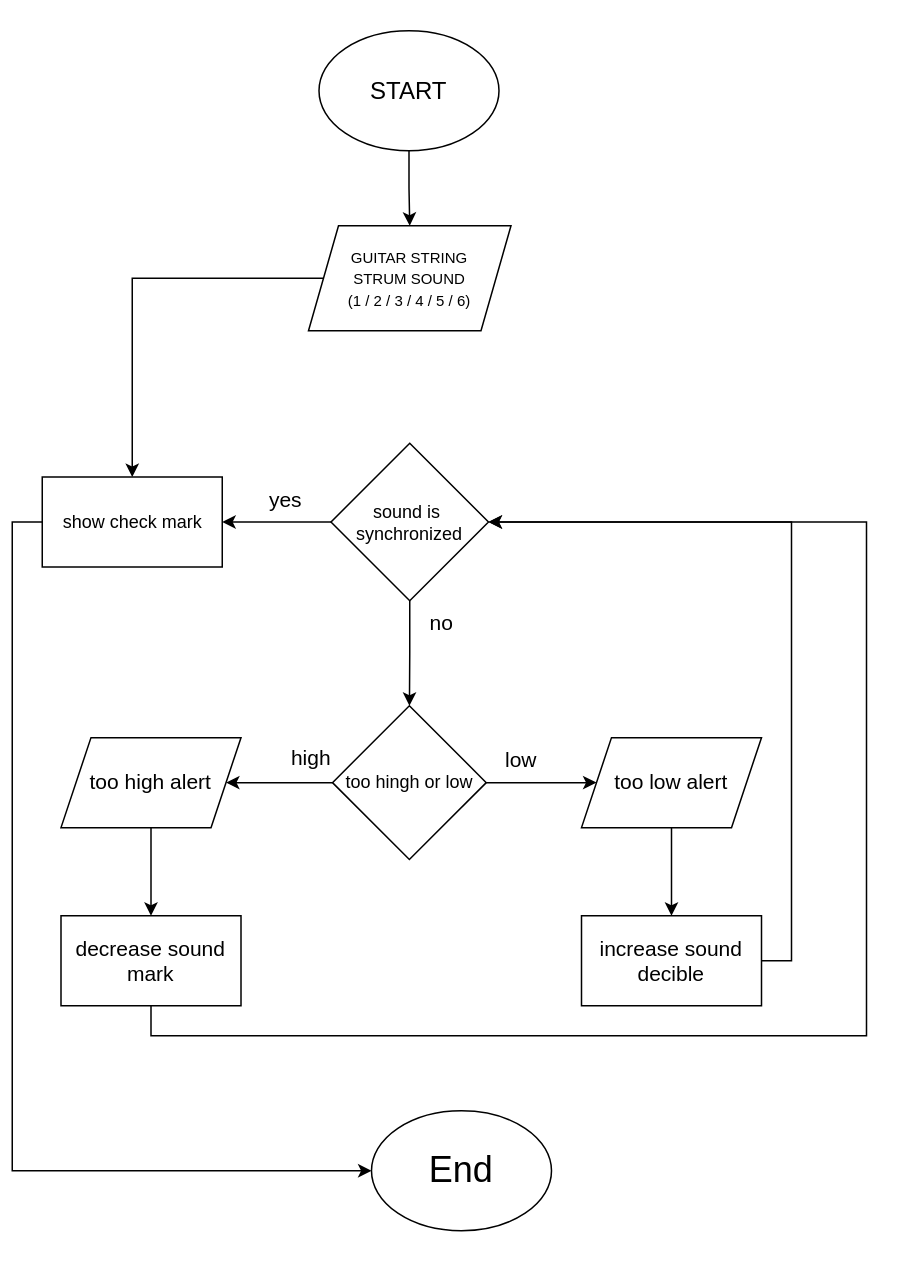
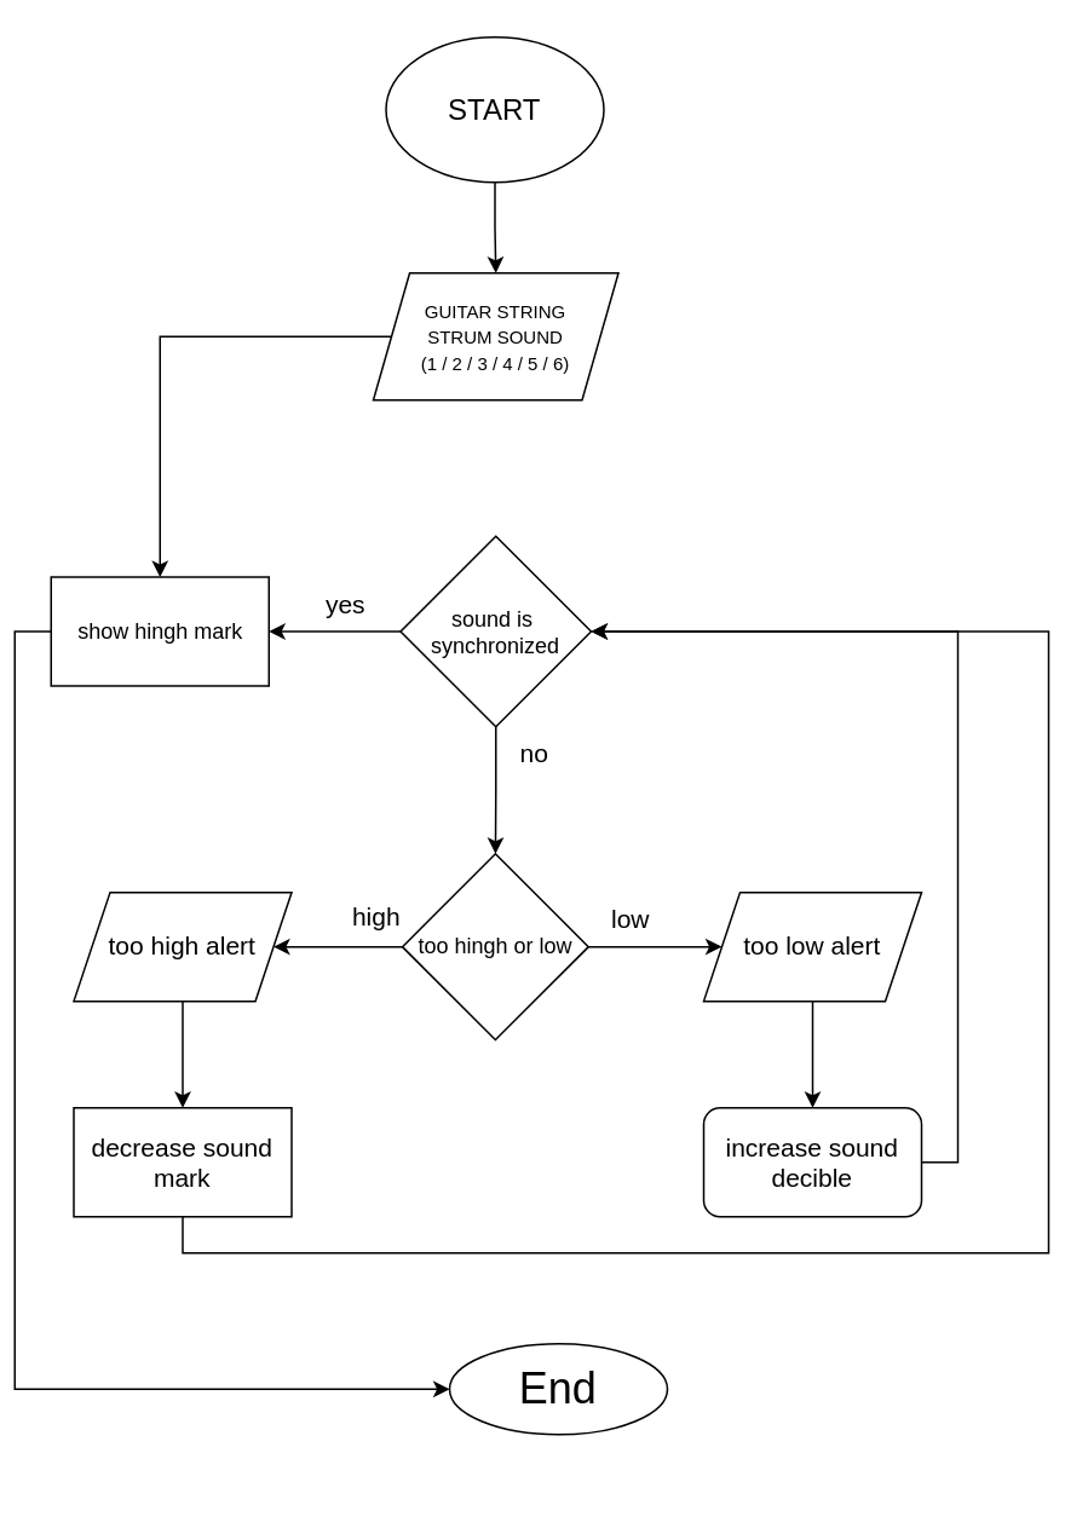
  <mxCell id="0" />
  <mxCell id="1" parent="0" />
  <mxCell id="2" value="" style="edgeStyle=orthogonalEdgeStyle;rounded=0;orthogonalLoop=1;jettySize=auto;html=1;fontSize=18;" edge="1" parent="1" source="3" target="5"><mxGeometry relative="1" as="geometry" /></mxCell>
  <mxCell id="3" value="&lt;font size=&quot;3&quot;&gt;START&lt;br&gt;&lt;/font&gt;" style="ellipse;whiteSpace=wrap;html=1;" vertex="1" parent="1"><mxGeometry x="205" y="20" width="120" height="80" as="geometry" /></mxCell>
  <mxCell id="4" value="" style="edgeStyle=orthogonalEdgeStyle;rounded=0;orthogonalLoop=1;jettySize=auto;html=1;fontSize=14;" edge="1" parent="1" source="5" target="10"><mxGeometry relative="1" as="geometry" /></mxCell>
  <mxCell id="5" value="&lt;font style=&quot;font-size: 10px;&quot;&gt;GUITAR STRING&lt;br&gt;STRUM SOUND&lt;br&gt;(1 / 2 / 3 / 4 / 5 / 6)&lt;/font&gt;" style="shape=parallelogram;perimeter=parallelogramPerimeter;whiteSpace=wrap;html=1;fixedSize=1;" vertex="1" parent="1"><mxGeometry x="198" y="150" width="135" height="70" as="geometry" /></mxCell>
  <mxCell id="6" value="" style="edgeStyle=orthogonalEdgeStyle;rounded=0;orthogonalLoop=1;jettySize=auto;html=1;fontSize=14;" edge="1" parent="1" source="8" target="10"><mxGeometry relative="1" as="geometry" /></mxCell>
  <mxCell id="7" value="" style="edgeStyle=orthogonalEdgeStyle;rounded=0;orthogonalLoop=1;jettySize=auto;html=1;fontSize=14;" edge="1" parent="1" source="8" target="14"><mxGeometry relative="1" as="geometry" /></mxCell>
  <mxCell id="8" value="sound is&amp;nbsp;&lt;br&gt;synchronized" style="rhombus;whiteSpace=wrap;html=1;" vertex="1" parent="1"><mxGeometry x="213" y="295" width="105" height="105" as="geometry" /></mxCell>
  <mxCell id="9" style="edgeStyle=orthogonalEdgeStyle;rounded=0;orthogonalLoop=1;jettySize=auto;html=1;exitX=0;exitY=0.5;exitDx=0;exitDy=0;entryX=0;entryY=0.5;entryDx=0;entryDy=0;fontSize=24;" edge="1" parent="1" source="10" target="26"><mxGeometry relative="1" as="geometry" /></mxCell>
- <mxCell id="10" value="show check mark" style="whiteSpace=wrap;html=1;" vertex="1" parent="1"><mxGeometry x="20.5" y="317.5" width="120" height="60" as="geometry" /></mxCell>
+ <mxCell id="10" value="show hingh mark" style="whiteSpace=wrap;html=1;" vertex="1" parent="1"><mxGeometry x="20.5" y="317.5" width="120" height="60" as="geometry" /></mxCell>
  <mxCell id="11" value="yes" style="text;html=1;strokeColor=none;fillColor=none;align=center;verticalAlign=middle;whiteSpace=wrap;rounded=0;fontSize=14;" vertex="1" parent="1"><mxGeometry x="153" y="317.5" width="60" height="30" as="geometry" /></mxCell>
  <mxCell id="12" value="" style="edgeStyle=orthogonalEdgeStyle;rounded=0;orthogonalLoop=1;jettySize=auto;html=1;fontSize=10;entryX=0;entryY=0.5;entryDx=0;entryDy=0;" edge="1" parent="1" source="14" target="20"><mxGeometry relative="1" as="geometry"><mxPoint x="378" y="521.31" as="targetPoint" /></mxGeometry></mxCell>
  <mxCell id="13" value="" style="edgeStyle=orthogonalEdgeStyle;rounded=0;orthogonalLoop=1;jettySize=auto;html=1;fontSize=10;entryX=1;entryY=0.5;entryDx=0;entryDy=0;" edge="1" parent="1" source="14" target="18"><mxGeometry relative="1" as="geometry"><mxPoint x="153" y="521.25" as="targetPoint" /></mxGeometry></mxCell>
  <mxCell id="14" value="too hingh or low" style="rhombus;whiteSpace=wrap;html=1;" vertex="1" parent="1"><mxGeometry x="214" y="470" width="102.5" height="102.5" as="geometry" /></mxCell>
  <mxCell id="15" value="low" style="text;html=1;strokeColor=none;fillColor=none;align=center;verticalAlign=middle;whiteSpace=wrap;rounded=0;fontSize=14;" vertex="1" parent="1"><mxGeometry x="310" y="491.25" width="60" height="30" as="geometry" /></mxCell>
  <mxCell id="16" value="high" style="text;html=1;strokeColor=none;fillColor=none;align=center;verticalAlign=middle;whiteSpace=wrap;rounded=0;fontSize=14;" vertex="1" parent="1"><mxGeometry x="170" y="490" width="60" height="30" as="geometry" /></mxCell>
  <mxCell id="17" value="" style="edgeStyle=orthogonalEdgeStyle;rounded=0;orthogonalLoop=1;jettySize=auto;html=1;fontSize=10;" edge="1" parent="1" source="18" target="22"><mxGeometry relative="1" as="geometry" /></mxCell>
  <mxCell id="18" value="too high alert" style="shape=parallelogram;perimeter=parallelogramPerimeter;whiteSpace=wrap;html=1;fixedSize=1;fontSize=14;" vertex="1" parent="1"><mxGeometry x="33" y="491.25" width="120" height="60" as="geometry" /></mxCell>
  <mxCell id="19" value="" style="edgeStyle=orthogonalEdgeStyle;rounded=0;orthogonalLoop=1;jettySize=auto;html=1;fontSize=10;" edge="1" parent="1" source="20" target="24"><mxGeometry relative="1" as="geometry" /></mxCell>
  <mxCell id="20" value="too low alert" style="shape=parallelogram;perimeter=parallelogramPerimeter;whiteSpace=wrap;html=1;fixedSize=1;fontSize=14;" vertex="1" parent="1"><mxGeometry x="380" y="491.25" width="120" height="60" as="geometry" /></mxCell>
  <mxCell id="21" style="edgeStyle=orthogonalEdgeStyle;rounded=0;orthogonalLoop=1;jettySize=auto;html=1;exitX=0.5;exitY=1;exitDx=0;exitDy=0;entryX=1;entryY=0.5;entryDx=0;entryDy=0;fontSize=10;" edge="1" parent="1" source="22" target="8"><mxGeometry relative="1" as="geometry"><Array as="points"><mxPoint x="93" y="690" /><mxPoint x="570" y="690" /><mxPoint x="570" y="347" /></Array></mxGeometry></mxCell>
  <mxCell id="22" value="decrease sound mark" style="whiteSpace=wrap;html=1;fontSize=14;" vertex="1" parent="1"><mxGeometry x="33" y="610" width="120" height="60" as="geometry" /></mxCell>
  <mxCell id="23" style="edgeStyle=orthogonalEdgeStyle;rounded=0;orthogonalLoop=1;jettySize=auto;html=1;exitX=1;exitY=0.5;exitDx=0;exitDy=0;entryX=1;entryY=0.5;entryDx=0;entryDy=0;fontSize=10;" edge="1" parent="1" source="24" target="8"><mxGeometry relative="1" as="geometry" /></mxCell>
- <mxCell id="24" value="increase sound decible" style="whiteSpace=wrap;html=1;fontSize=14;" vertex="1" parent="1"><mxGeometry x="380" y="610" width="120" height="60" as="geometry" /></mxCell>
+ <mxCell id="24" value="increase sound decible" style="whiteSpace=wrap;html=1;fontSize=14;rounded=1;" vertex="1" parent="1"><mxGeometry x="380" y="610" width="120" height="60" as="geometry" /></mxCell>
  <mxCell id="25" value="no" style="text;html=1;strokeColor=none;fillColor=none;align=center;verticalAlign=middle;whiteSpace=wrap;rounded=0;fontSize=14;" vertex="1" parent="1"><mxGeometry x="256.5" y="400" width="60" height="30" as="geometry" /></mxCell>
- <mxCell id="26" value="&lt;font style=&quot;font-size: 24px;&quot;&gt;End&lt;/font&gt;" style="ellipse;whiteSpace=wrap;html=1;fontSize=10;" vertex="1" parent="1"><mxGeometry x="240" y="740" width="120" height="80" as="geometry" /></mxCell>
+ <mxCell id="26" value="&lt;font style=&quot;font-size: 24px;&quot;&gt;End&lt;/font&gt;" style="ellipse;whiteSpace=wrap;html=1;fontSize=10;" vertex="1" parent="1"><mxGeometry x="240" y="740" width="120" height="50" as="geometry" /></mxCell>
